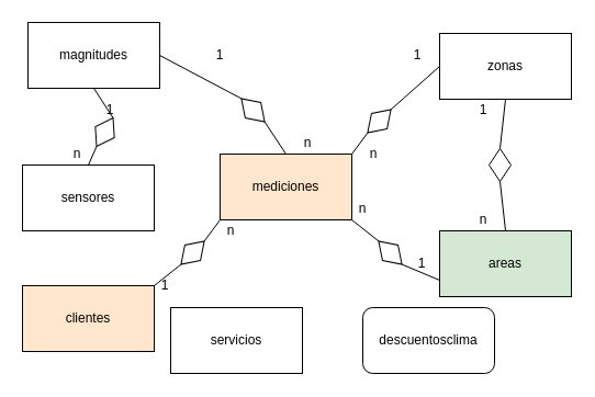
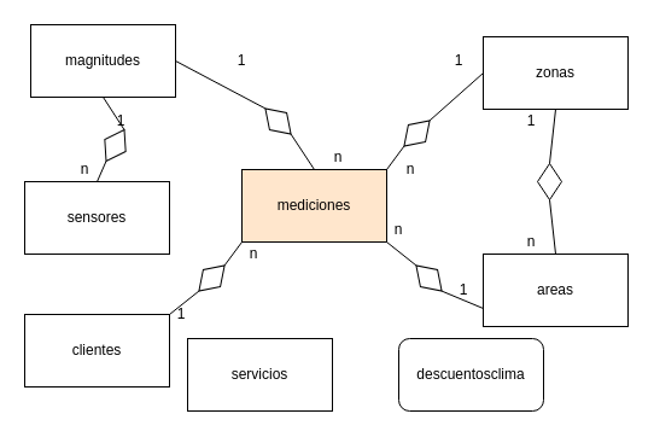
  <mxCell id="0" />
  <mxCell id="1" parent="0" />
  <mxCell id="2" value="sensores" style="rounded=0;whiteSpace=wrap;html=1;" parent="1" vertex="1"><mxGeometry x="20" y="150" width="120" height="60" as="geometry" /></mxCell>
  <mxCell id="3" value="zonas" style="rounded=0;whiteSpace=wrap;html=1;" parent="1" vertex="1"><mxGeometry x="400" y="30" width="120" height="60" as="geometry" /></mxCell>
  <mxCell id="4" value="magnitudes" style="rounded=0;whiteSpace=wrap;html=1;" parent="1" vertex="1"><mxGeometry x="25" y="20" width="120" height="60" as="geometry" /></mxCell>
  <mxCell id="5" value="mediciones" style="rounded=0;whiteSpace=wrap;html=1;fillColor=#ffe6cc;" parent="1" vertex="1"><mxGeometry x="200" y="140" width="120" height="60" as="geometry" /></mxCell>
- <mxCell id="6" value="areas" style="rounded=0;whiteSpace=wrap;html=1;fillColor=#d5e8d4;" parent="1" vertex="1"><mxGeometry x="400" y="210" width="120" height="60" as="geometry" /></mxCell>
+ <mxCell id="6" value="areas" style="rounded=0;whiteSpace=wrap;html=1;" parent="1" vertex="1"><mxGeometry x="400" y="210" width="120" height="60" as="geometry" /></mxCell>
  <mxCell id="7" value="servicios" style="rounded=0;whiteSpace=wrap;html=1;" parent="1" vertex="1"><mxGeometry x="155" y="280" width="120" height="60" as="geometry" /></mxCell>
- <mxCell id="8" value="clientes" style="rounded=0;whiteSpace=wrap;html=1;fillColor=#ffe6cc;" vertex="1" parent="1"><mxGeometry x="20" y="260" width="120" height="60" as="geometry" /></mxCell>
+ <mxCell id="8" value="clientes" style="rounded=0;whiteSpace=wrap;html=1;" vertex="1" parent="1"><mxGeometry x="20" y="260" width="120" height="60" as="geometry" /></mxCell>
  <mxCell id="9" value="descuentosclima" style="whiteSpace=wrap;html=1;rounded=1;" vertex="1" parent="1"><mxGeometry x="330" y="280" width="120" height="60" as="geometry" /></mxCell>
  <mxCell id="10" value="" style="rhombus;whiteSpace=wrap;html=1;rotation=120;" vertex="1" parent="1"><mxGeometry x="80" y="110" width="30" height="20" as="geometry" /></mxCell>
  <mxCell id="11" value="" style="endArrow=none;html=1;exitX=0.5;exitY=0;exitDx=0;exitDy=0;entryX=1;entryY=0.5;entryDx=0;entryDy=0;" edge="1" parent="1" source="2" target="10"><mxGeometry width="50" height="50" relative="1" as="geometry"><mxPoint x="180" y="110" as="sourcePoint" /><mxPoint x="70" y="140" as="targetPoint" /></mxGeometry></mxCell>
  <mxCell id="12" value="" style="endArrow=none;html=1;exitX=0;exitY=0.5;exitDx=0;exitDy=0;entryX=0.5;entryY=1;entryDx=0;entryDy=0;" edge="1" parent="1" source="10" target="4"><mxGeometry width="50" height="50" relative="1" as="geometry"><mxPoint x="180" y="110" as="sourcePoint" /><mxPoint x="230" y="60" as="targetPoint" /></mxGeometry></mxCell>
  <mxCell id="13" value="" style="rhombus;whiteSpace=wrap;html=1;rotation=-225;" vertex="1" parent="1"><mxGeometry x="330" y="100" width="30" height="20" as="geometry" /></mxCell>
  <mxCell id="14" value="" style="endArrow=none;html=1;exitX=0;exitY=0.5;exitDx=0;exitDy=0;entryX=0;entryY=0.5;entryDx=0;entryDy=0;" edge="1" parent="1" source="13" target="3"><mxGeometry width="50" height="50" relative="1" as="geometry"><mxPoint x="430" y="100" as="sourcePoint" /><mxPoint x="370" y="80" as="targetPoint" /></mxGeometry></mxCell>
  <mxCell id="15" value="" style="endArrow=none;html=1;entryX=1;entryY=0.5;entryDx=0;entryDy=0;" edge="1" parent="1" target="13"><mxGeometry width="50" height="50" relative="1" as="geometry"><mxPoint x="320" y="140" as="sourcePoint" /><mxPoint x="380" y="90" as="targetPoint" /></mxGeometry></mxCell>
  <mxCell id="16" value="1" style="text;html=1;strokeColor=none;fillColor=none;align=center;verticalAlign=middle;whiteSpace=wrap;rounded=0;" vertex="1" parent="1"><mxGeometry x="80" y="90" width="40" height="20" as="geometry" /></mxCell>
  <mxCell id="17" value="n" style="text;html=1;strokeColor=none;fillColor=none;align=center;verticalAlign=middle;whiteSpace=wrap;rounded=0;" vertex="1" parent="1"><mxGeometry x="50" y="130" width="40" height="20" as="geometry" /></mxCell>
  <mxCell id="18" value="" style="rhombus;whiteSpace=wrap;html=1;rotation=45;" vertex="1" parent="1"><mxGeometry x="215" y="90" width="30" height="20" as="geometry" /></mxCell>
  <mxCell id="19" value="" style="endArrow=none;html=1;exitX=0;exitY=0.5;exitDx=0;exitDy=0;entryX=1;entryY=0.5;entryDx=0;entryDy=0;" edge="1" parent="1" source="18" target="4"><mxGeometry width="50" height="50" relative="1" as="geometry"><mxPoint x="320" y="100" as="sourcePoint" /><mxPoint x="260" y="80" as="targetPoint" /></mxGeometry></mxCell>
  <mxCell id="20" value="" style="endArrow=none;html=1;entryX=1;entryY=0.5;entryDx=0;entryDy=0;exitX=0.5;exitY=0;exitDx=0;exitDy=0;" edge="1" parent="1" target="18" source="5"><mxGeometry width="50" height="50" relative="1" as="geometry"><mxPoint x="210" y="140" as="sourcePoint" /><mxPoint x="270" y="90" as="targetPoint" /></mxGeometry></mxCell>
  <mxCell id="21" value="" style="rhombus;whiteSpace=wrap;html=1;rotation=90;" vertex="1" parent="1"><mxGeometry x="440" y="140" width="30" height="20" as="geometry" /></mxCell>
  <mxCell id="22" value="" style="endArrow=none;html=1;entryX=1;entryY=0.5;entryDx=0;entryDy=0;exitX=0.5;exitY=0;exitDx=0;exitDy=0;" edge="1" parent="1" target="21" source="6"><mxGeometry width="50" height="50" relative="1" as="geometry"><mxPoint x="430" y="180" as="sourcePoint" /><mxPoint x="490" y="130" as="targetPoint" /></mxGeometry></mxCell>
  <mxCell id="23" value="" style="endArrow=none;html=1;exitX=0;exitY=0.5;exitDx=0;exitDy=0;entryX=0.5;entryY=1;entryDx=0;entryDy=0;" edge="1" parent="1" source="21" target="3"><mxGeometry width="50" height="50" relative="1" as="geometry"><mxPoint x="312.5" y="-52.99" as="sourcePoint" /><mxPoint x="330" y="-70" as="targetPoint" /></mxGeometry></mxCell>
  <mxCell id="24" value="1" style="text;html=1;strokeColor=none;fillColor=none;align=center;verticalAlign=middle;whiteSpace=wrap;rounded=0;" vertex="1" parent="1"><mxGeometry x="180" y="40" width="40" height="20" as="geometry" /></mxCell>
  <mxCell id="25" value="n" style="text;html=1;strokeColor=none;fillColor=none;align=center;verticalAlign=middle;whiteSpace=wrap;rounded=0;" vertex="1" parent="1"><mxGeometry x="260" y="120" width="40" height="20" as="geometry" /></mxCell>
  <mxCell id="26" value="1" style="text;html=1;strokeColor=none;fillColor=none;align=center;verticalAlign=middle;whiteSpace=wrap;rounded=0;" vertex="1" parent="1"><mxGeometry x="420" y="90" width="40" height="20" as="geometry" /></mxCell>
  <mxCell id="27" value="n" style="text;html=1;strokeColor=none;fillColor=none;align=center;verticalAlign=middle;whiteSpace=wrap;rounded=0;" vertex="1" parent="1"><mxGeometry x="420" y="190" width="40" height="20" as="geometry" /></mxCell>
  <mxCell id="28" value="" style="rhombus;whiteSpace=wrap;html=1;rotation=45;" vertex="1" parent="1"><mxGeometry x="340" y="220" width="30" height="20" as="geometry" /></mxCell>
  <mxCell id="29" value="" style="endArrow=none;html=1;entryX=1;entryY=0.5;entryDx=0;entryDy=0;exitX=0;exitY=0.75;exitDx=0;exitDy=0;" edge="1" parent="1" target="28" source="6"><mxGeometry width="50" height="50" relative="1" as="geometry"><mxPoint x="310" y="260" as="sourcePoint" /><mxPoint x="370" y="210" as="targetPoint" /></mxGeometry></mxCell>
  <mxCell id="30" value="" style="endArrow=none;html=1;entryX=1;entryY=1;entryDx=0;entryDy=0;exitX=0;exitY=0.5;exitDx=0;exitDy=0;" edge="1" parent="1" source="28" target="5"><mxGeometry width="50" height="50" relative="1" as="geometry"><mxPoint x="280" y="-10" as="sourcePoint" /><mxPoint x="297.5" y="-27.01" as="targetPoint" /></mxGeometry></mxCell>
  <mxCell id="31" value="1" style="text;html=1;strokeColor=none;fillColor=none;align=center;verticalAlign=middle;whiteSpace=wrap;rounded=0;" vertex="1" parent="1"><mxGeometry x="360" y="40" width="40" height="20" as="geometry" /></mxCell>
  <mxCell id="32" value="1" style="text;html=1;strokeColor=none;fillColor=none;align=center;verticalAlign=middle;whiteSpace=wrap;rounded=0;" vertex="1" parent="1"><mxGeometry x="364" y="230" width="40" height="20" as="geometry" /></mxCell>
  <mxCell id="33" value="n" style="text;html=1;strokeColor=none;fillColor=none;align=center;verticalAlign=middle;whiteSpace=wrap;rounded=0;" vertex="1" parent="1"><mxGeometry x="320" y="130" width="40" height="20" as="geometry" /></mxCell>
  <mxCell id="34" value="n" style="text;html=1;strokeColor=none;fillColor=none;align=center;verticalAlign=middle;whiteSpace=wrap;rounded=0;" vertex="1" parent="1"><mxGeometry x="310" y="180" width="40" height="20" as="geometry" /></mxCell>
  <mxCell id="35" value="" style="rhombus;whiteSpace=wrap;html=1;rotation=-225;" vertex="1" parent="1"><mxGeometry x="160" y="220" width="30" height="20" as="geometry" /></mxCell>
  <mxCell id="36" value="" style="endArrow=none;html=1;exitX=0;exitY=0.5;exitDx=0;exitDy=0;entryX=0;entryY=1;entryDx=0;entryDy=0;" edge="1" parent="1" source="35" target="5"><mxGeometry width="50" height="50" relative="1" as="geometry"><mxPoint x="150" y="210" as="sourcePoint" /><mxPoint x="200" y="160" as="targetPoint" /></mxGeometry></mxCell>
  <mxCell id="37" value="" style="endArrow=none;html=1;exitX=1;exitY=0;exitDx=0;exitDy=0;entryX=1;entryY=0.5;entryDx=0;entryDy=0;" edge="1" parent="1" source="8" target="35"><mxGeometry width="50" height="50" relative="1" as="geometry"><mxPoint x="150" y="210" as="sourcePoint" /><mxPoint x="200" y="160" as="targetPoint" /></mxGeometry></mxCell>
  <mxCell id="38" value="n" style="text;html=1;strokeColor=none;fillColor=none;align=center;verticalAlign=middle;whiteSpace=wrap;rounded=0;" vertex="1" parent="1"><mxGeometry x="190" y="200" width="40" height="20" as="geometry" /></mxCell>
  <mxCell id="39" value="1" style="text;html=1;strokeColor=none;fillColor=none;align=center;verticalAlign=middle;whiteSpace=wrap;rounded=0;" vertex="1" parent="1"><mxGeometry x="130" y="250" width="40" height="20" as="geometry" /></mxCell>
